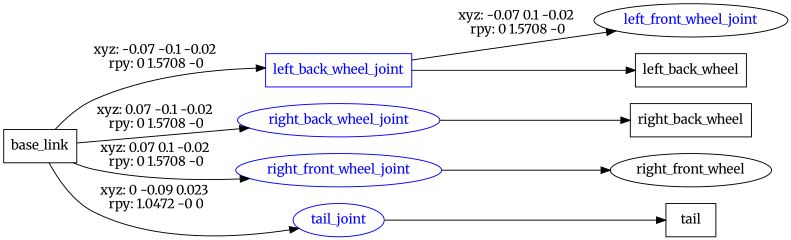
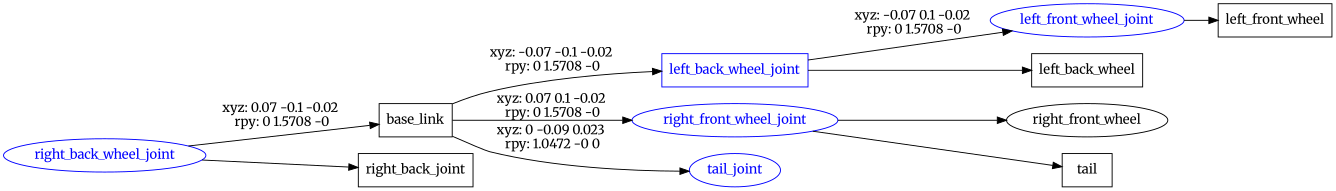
  digraph {
    fontname=Merriweather
    rankdir=LR
    node [fontname=Merriweather shape=box]
    edge [fontname=Merriweather]
    n1 [label=base_link]
    left_back_wheel_joint [color=blue fontcolor=blue]
    right_back_wheel_joint [color=blue fontcolor=blue shape=ellipse]
    right_front_wheel_joint [color=blue fontcolor=blue shape=ellipse]
    tail_joint [color=blue fontcolor=blue shape=ellipse]
-   left_front_wheel_joint [color=black fontcolor=blue shape=ellipse]
+   left_front_wheel_joint [color=blue fontcolor=blue shape=ellipse]
    n7 [label=left_back_wheel]
-   n9 [label=right_back_wheel]
+   n8 [label=left_front_wheel]
+   n9 [label=right_back_joint]
    n10 [label=right_front_wheel shape=ellipse]
    n11 [label=tail]
    n1 -> left_back_wheel_joint [label="xyz: -0.07 -0.1 -0.02 \nrpy: 0 1.5708 -0"]
-   n1 -> right_back_wheel_joint [label="xyz: 0.07 -0.1 -0.02 \nrpy: 0 1.5708 -0"]
+   right_back_wheel_joint -> n1 [label="xyz: 0.07 -0.1 -0.02 \nrpy: 0 1.5708 -0"]
    n1 -> right_front_wheel_joint [label="xyz: 0.07 0.1 -0.02 \nrpy: 0 1.5708 -0"]
    n1 -> tail_joint [label="xyz: 0 -0.09 0.023 \nrpy: 1.0472 -0 0"]
    left_back_wheel_joint -> left_front_wheel_joint [label="xyz: -0.07 0.1 -0.02 \nrpy: 0 1.5708 -0"]
    left_back_wheel_joint -> n7
    right_back_wheel_joint -> n9
    right_front_wheel_joint -> n10
-   tail_joint -> n11
+   right_front_wheel_joint -> n11
+   left_front_wheel_joint -> n8
  }
